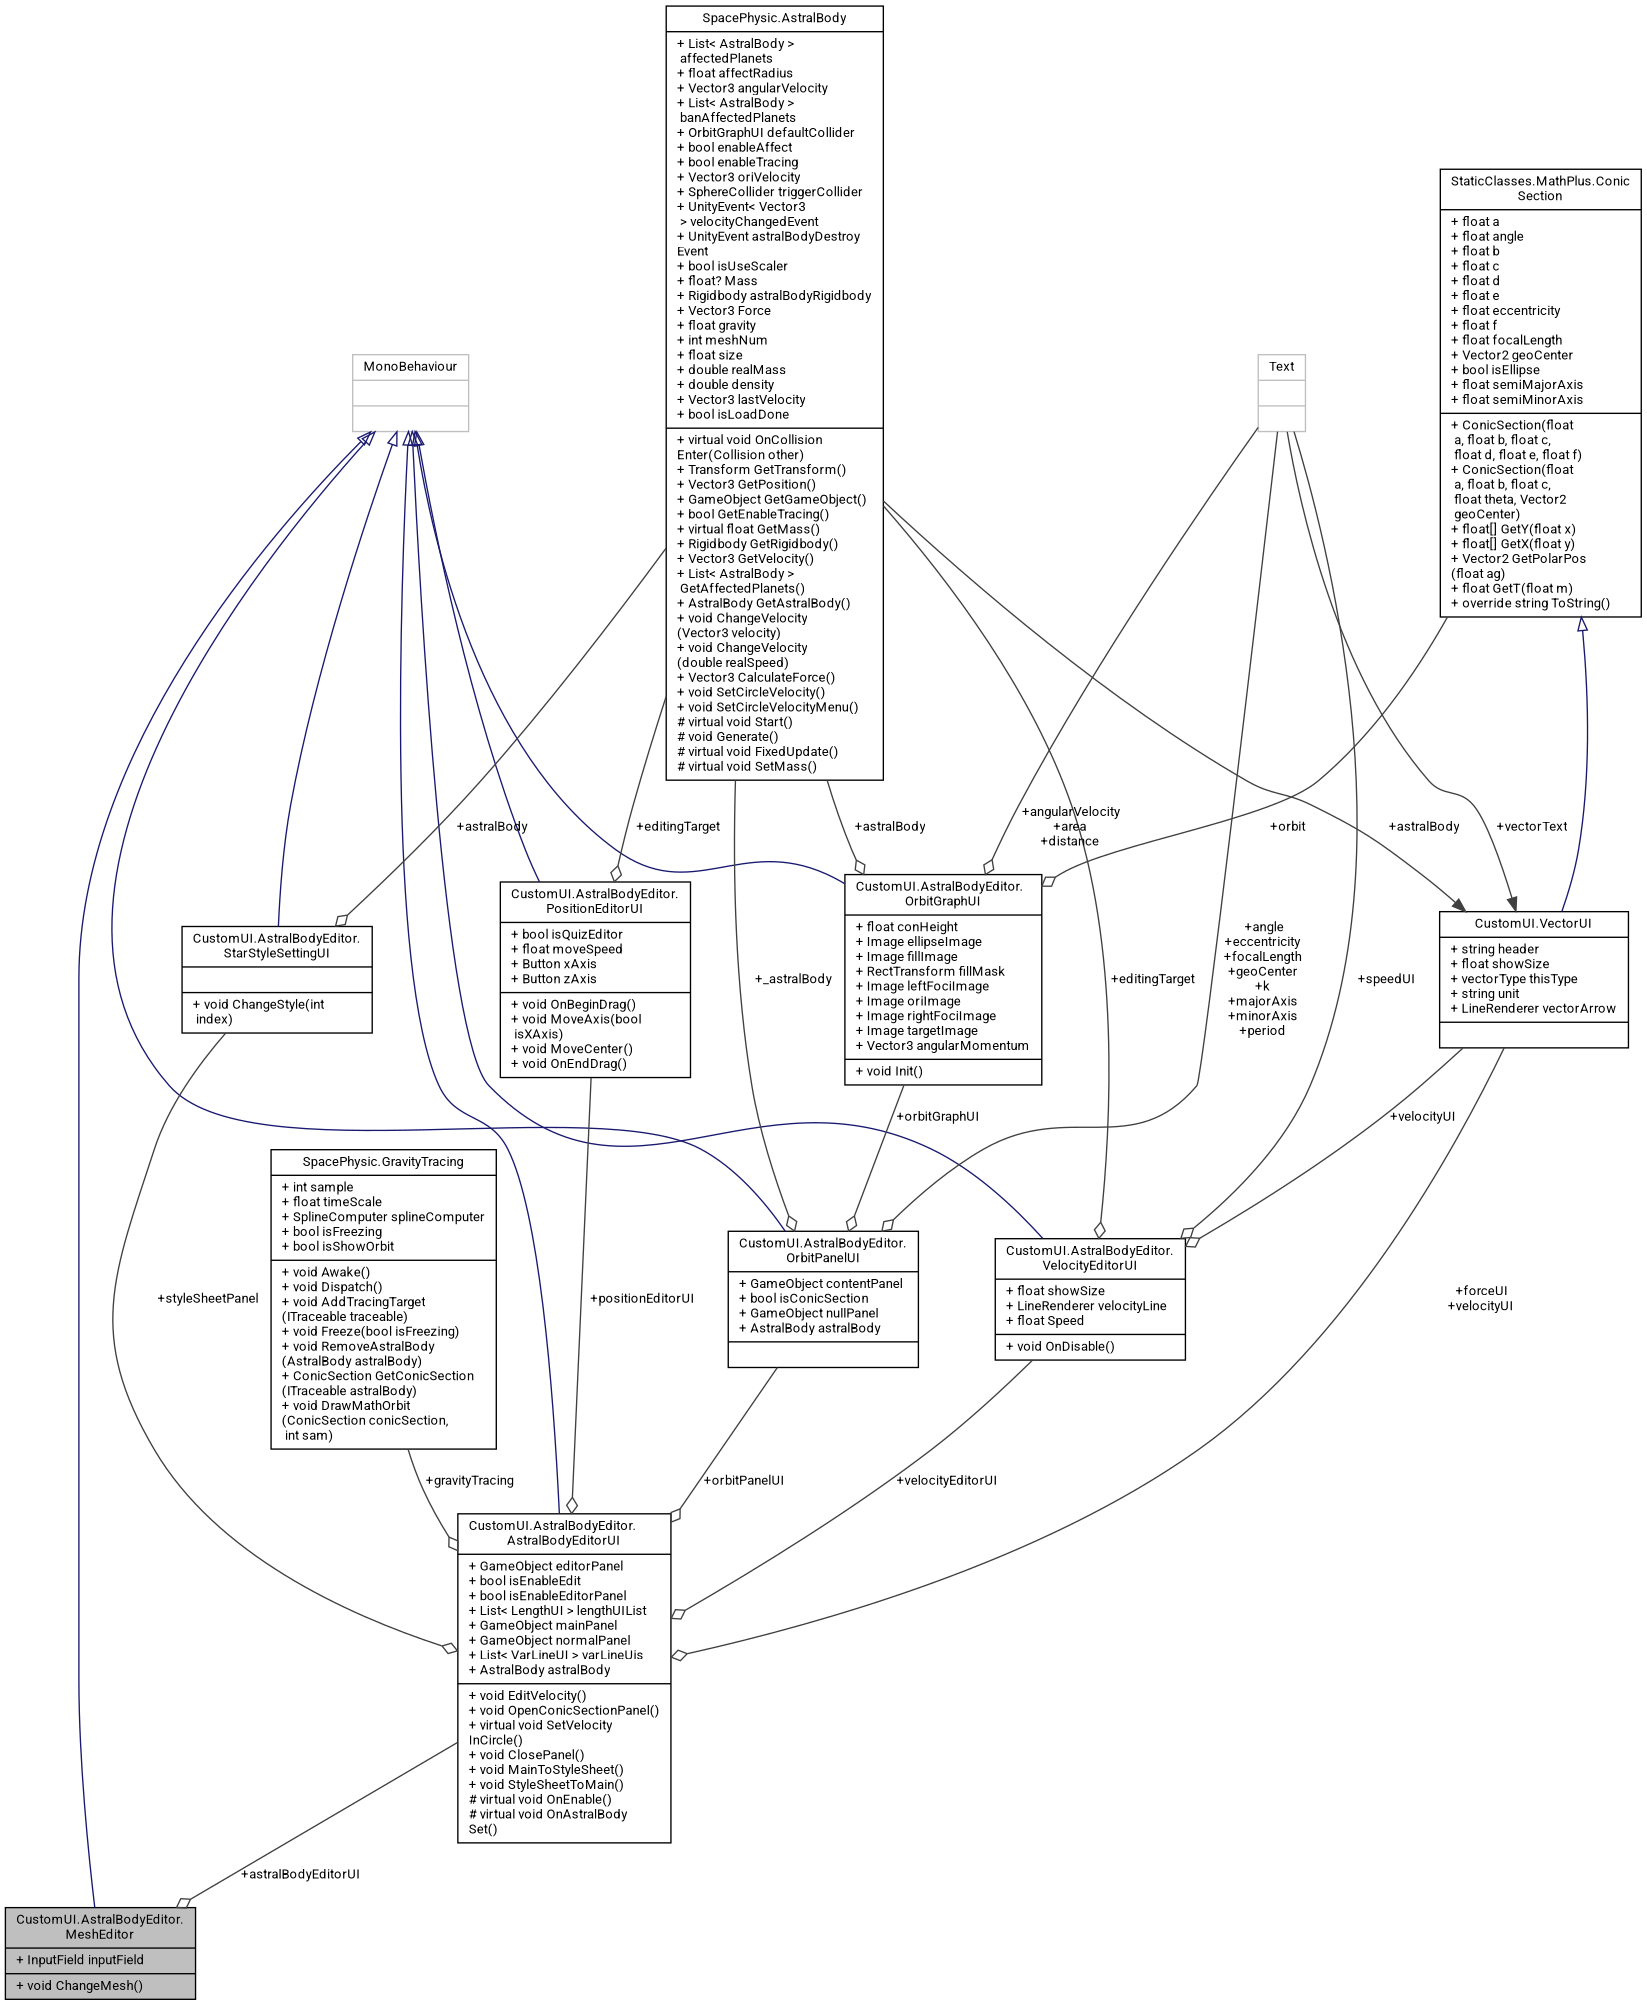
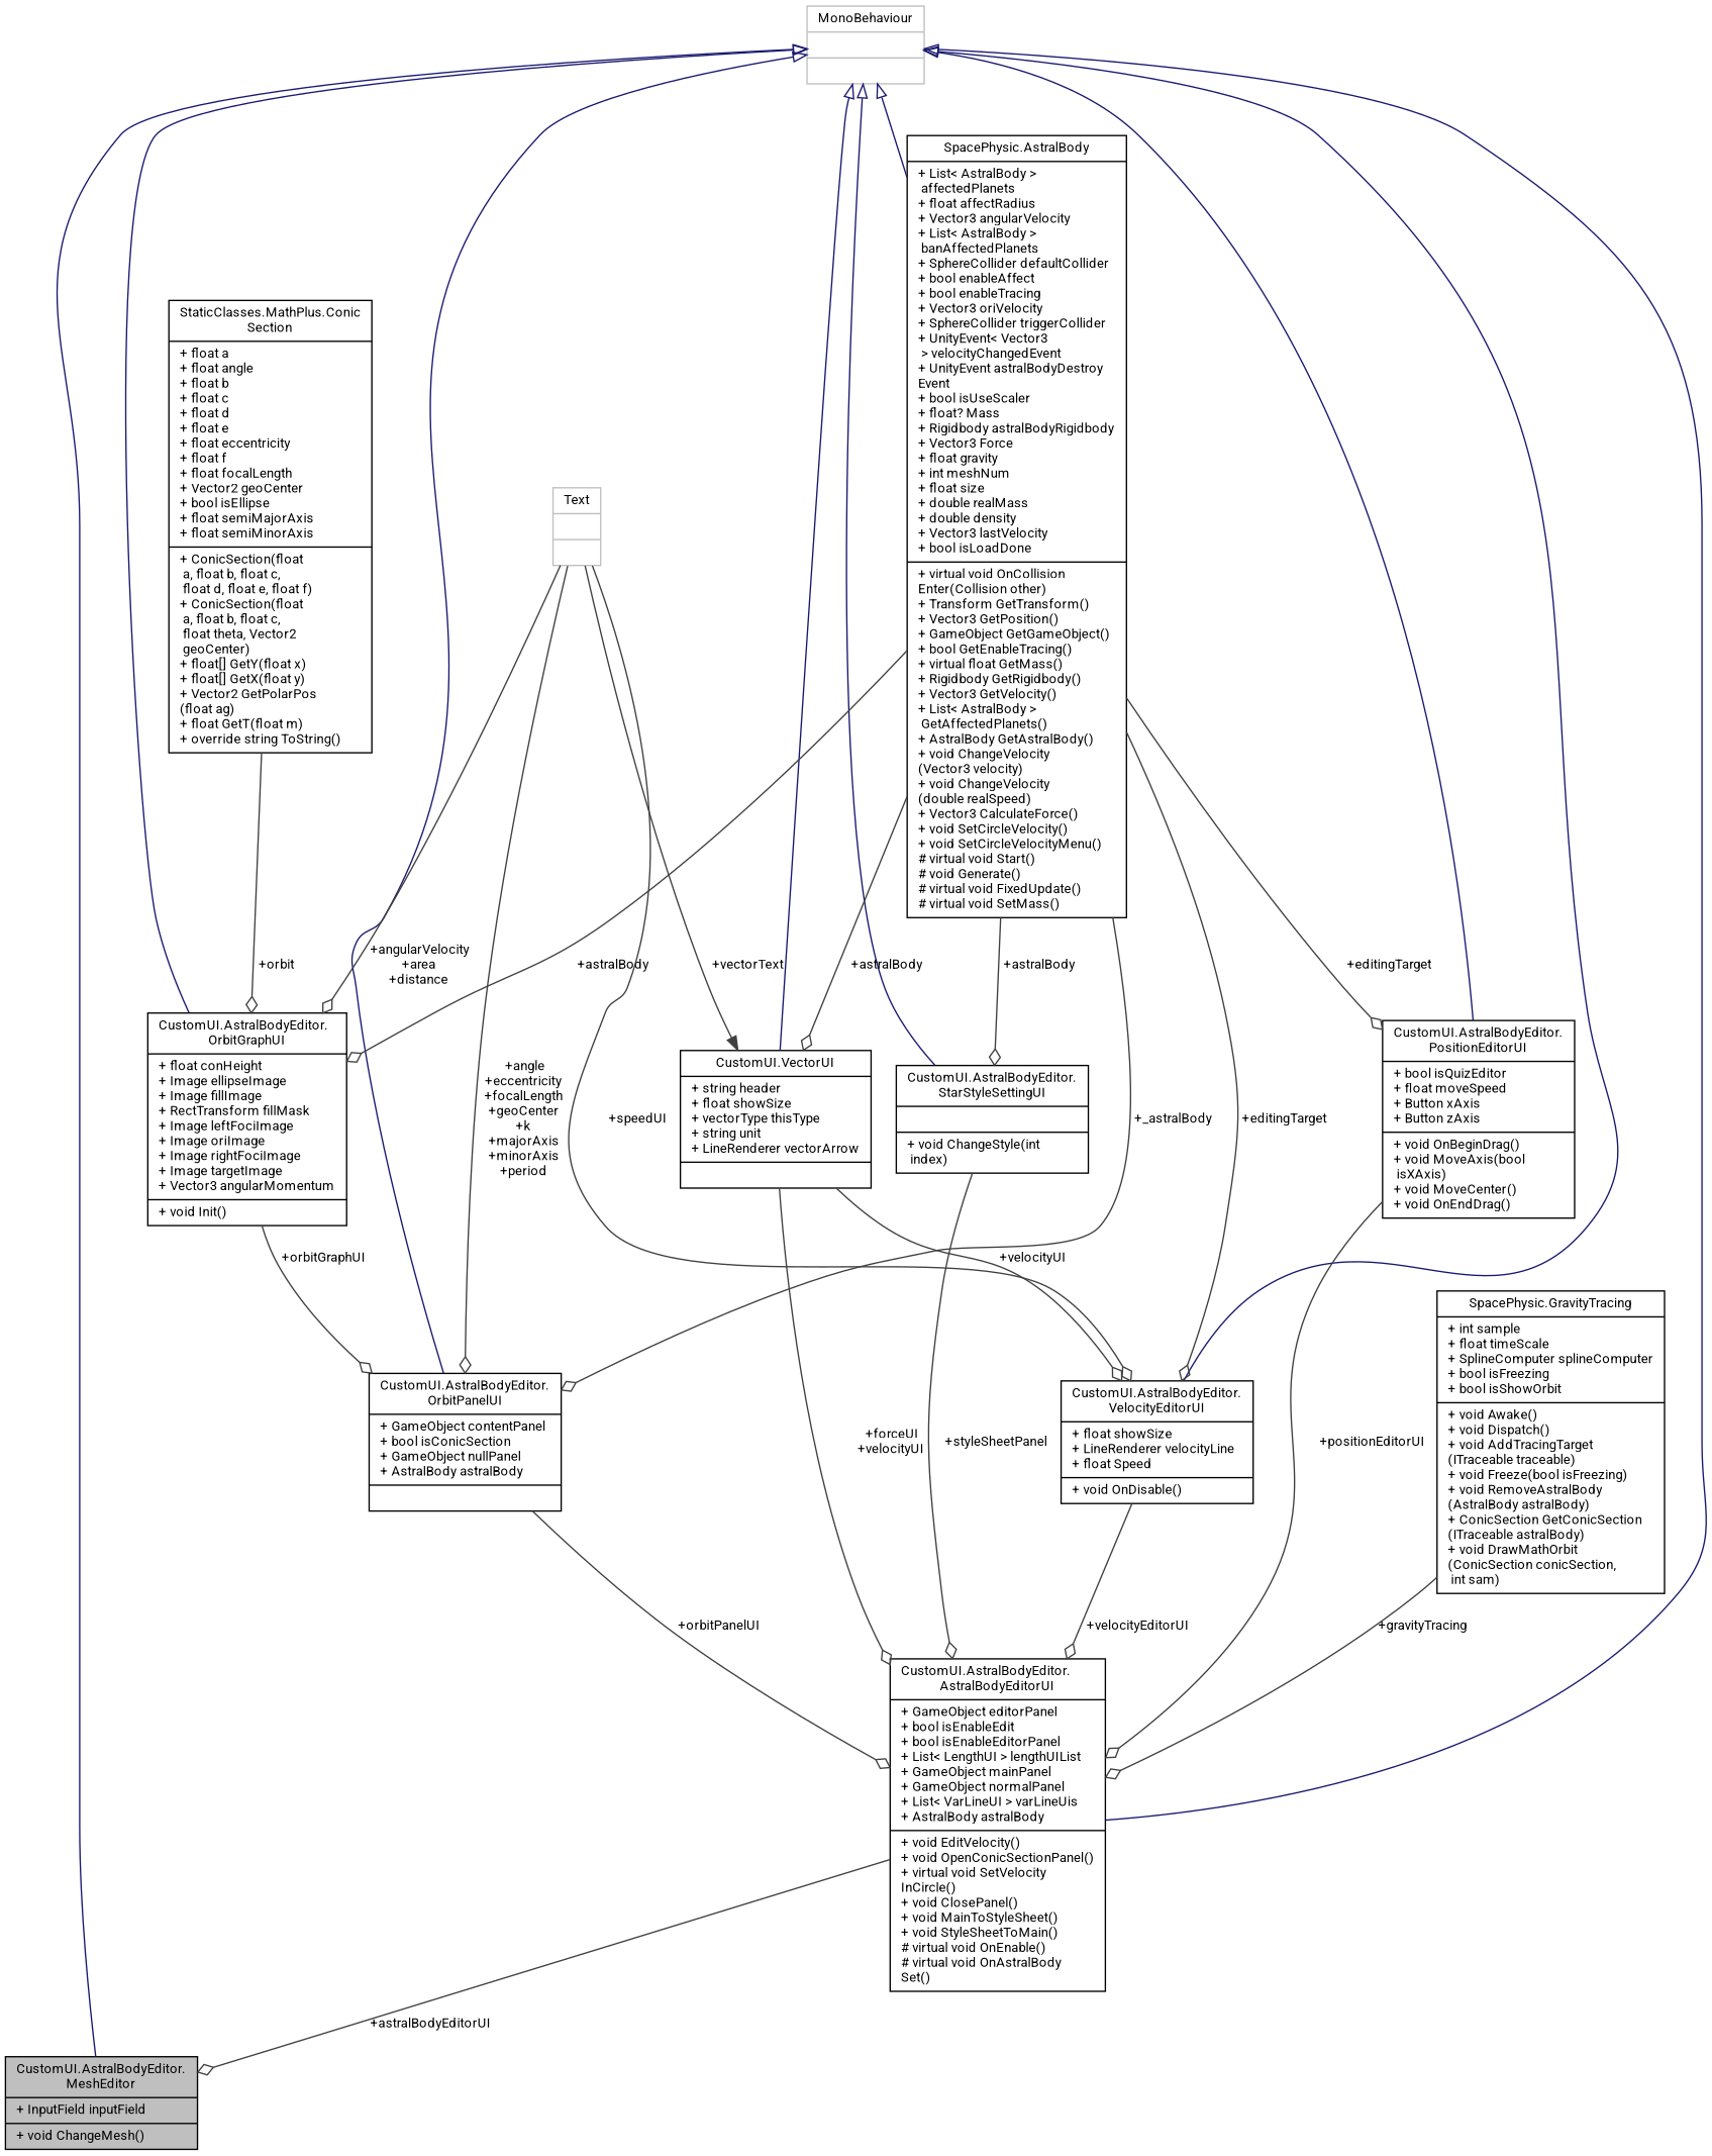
  digraph {
    fontname=Roboto
    node [color=black fillcolor=white fontname=Roboto fontsize=10 shape=record style=filled]
    edge [color=grey25 fontname=Roboto fontsize=10 labelfontname=Helvetica labelfontsize=10 style=solid arrowhead=odiamond]
    n1 [fillcolor=grey75 fontcolor=black height=0.2 label="{CustomUI.AstralBodyEditor.\lMeshEditor\n|+ InputField inputField\l|+ void ChangeMesh()\l}" width=0.4]
    n2 [color=grey75 height=0.2 label="{MonoBehaviour\n||}" width=0.4]
    n3 [height=0.2 label="{CustomUI.AstralBodyEditor.\lAstralBodyEditorUI\n|+ GameObject editorPanel\l+ bool isEnableEdit\l+ bool isEnableEditorPanel\l+ List\< LengthUI \> lengthUIList\l+ GameObject mainPanel\l+ GameObject normalPanel\l+ List\< VarLineUI \> varLineUis\l+ AstralBody astralBody\l|+ void EditVelocity()\l+ void OpenConicSectionPanel()\l+ virtual void SetVelocity\lInCircle()\l+ void ClosePanel()\l+ void MainToStyleSheet()\l+ void StyleSheetToMain()\l# virtual void OnEnable()\l# virtual void OnAstralBody\lSet()\l}" width=0.4]
    n4 [height=0.2 label="{CustomUI.VectorUI\n|+ string header\l+ float showSize\l+ vectorType thisType\l+ string unit\l+ LineRenderer vectorArrow\l|}" width=0.4]
-   n5 [height=0.2 label="{SpacePhysic.AstralBody\n|+ List\< AstralBody \>\l affectedPlanets\l+ float affectRadius\l+ Vector3 angularVelocity\l+ List\< AstralBody \>\l banAffectedPlanets\l+ OrbitGraphUI defaultCollider\l+ bool enableAffect\l+ bool enableTracing\l+ Vector3 oriVelocity\l+ SphereCollider triggerCollider\l+ UnityEvent\< Vector3\l \> velocityChangedEvent\l+ UnityEvent astralBodyDestroy\lEvent\l+ bool isUseScaler\l+ float? Mass\l+ Rigidbody astralBodyRigidbody\l+ Vector3 Force\l+ float gravity\l+ int meshNum\l+ float size\l+ double realMass\l+ double density\l+ Vector3 lastVelocity\l+ bool isLoadDone\l|+ virtual void OnCollision\lEnter(Collision other)\l+ Transform GetTransform()\l+ Vector3 GetPosition()\l+ GameObject GetGameObject()\l+ bool GetEnableTracing()\l+ virtual float GetMass()\l+ Rigidbody GetRigidbody()\l+ Vector3 GetVelocity()\l+ List\< AstralBody \>\l GetAffectedPlanets()\l+ AstralBody GetAstralBody()\l+ void ChangeVelocity\l(Vector3 velocity)\l+ void ChangeVelocity\l(double realSpeed)\l+ Vector3 CalculateForce()\l+ void SetCircleVelocity()\l+ void SetCircleVelocityMenu()\l# virtual void Start()\l# void Generate()\l# virtual void FixedUpdate()\l# virtual void SetMass()\l}" width=0.4]
+   n5 [height=0.2 label="{SpacePhysic.AstralBody\n|+ List\< AstralBody \>\l affectedPlanets\l+ float affectRadius\l+ Vector3 angularVelocity\l+ List\< AstralBody \>\l banAffectedPlanets\l+ SphereCollider defaultCollider\l+ bool enableAffect\l+ bool enableTracing\l+ Vector3 oriVelocity\l+ SphereCollider triggerCollider\l+ UnityEvent\< Vector3\l \> velocityChangedEvent\l+ UnityEvent astralBodyDestroy\lEvent\l+ bool isUseScaler\l+ float? Mass\l+ Rigidbody astralBodyRigidbody\l+ Vector3 Force\l+ float gravity\l+ int meshNum\l+ float size\l+ double realMass\l+ double density\l+ Vector3 lastVelocity\l+ bool isLoadDone\l|+ virtual void OnCollision\lEnter(Collision other)\l+ Transform GetTransform()\l+ Vector3 GetPosition()\l+ GameObject GetGameObject()\l+ bool GetEnableTracing()\l+ virtual float GetMass()\l+ Rigidbody GetRigidbody()\l+ Vector3 GetVelocity()\l+ List\< AstralBody \>\l GetAffectedPlanets()\l+ AstralBody GetAstralBody()\l+ void ChangeVelocity\l(Vector3 velocity)\l+ void ChangeVelocity\l(double realSpeed)\l+ Vector3 CalculateForce()\l+ void SetCircleVelocity()\l+ void SetCircleVelocityMenu()\l# virtual void Start()\l# void Generate()\l# virtual void FixedUpdate()\l# virtual void SetMass()\l}" width=0.4]
    n6 [height=0.2 label="{CustomUI.AstralBodyEditor.\lOrbitPanelUI\n|+ GameObject contentPanel\l+ bool isConicSection\l+ GameObject nullPanel\l+ AstralBody astralBody\l|}" width=0.4]
    n7 [height=0.2 label="{CustomUI.AstralBodyEditor.\lOrbitGraphUI\n|+ float conHeight\l+ Image ellipseImage\l+ Image fillImage\l+ RectTransform fillMask\l+ Image leftFociImage\l+ Image oriImage\l+ Image rightFociImage\l+ Image targetImage\l+ Vector3 angularMomentum\l|+ void Init()\l}" width=0.4]
    n8 [height=0.2 label="{CustomUI.AstralBodyEditor.\lStarStyleSettingUI\n||+ void ChangeStyle(int\l index)\l}" width=0.4]
    n9 [height=0.2 label="{CustomUI.AstralBodyEditor.\lVelocityEditorUI\n|+ float showSize\l+ LineRenderer velocityLine\l+ float Speed\l|+ void OnDisable()\l}" width=0.4]
    n10 [height=0.2 label="{CustomUI.AstralBodyEditor.\lPositionEditorUI\n|+ bool isQuizEditor\l+ float moveSpeed\l+ Button xAxis\l+ Button zAxis\l|+ void OnBeginDrag()\l+ void MoveAxis(bool\l isXAxis)\l+ void MoveCenter()\l+ void OnEndDrag()\l}" width=0.4]
    n11 [height=0.2 label="{SpacePhysic.GravityTracing\n|+ int sample\l+ float timeScale\l+ SplineComputer splineComputer\l+ bool isFreezing\l+ bool isShowOrbit\l|+ void Awake()\l+ void Dispatch()\l+ void AddTracingTarget\l(ITraceable traceable)\l+ void Freeze(bool isFreezing)\l+ void RemoveAstralBody\l(AstralBody astralBody)\l+ ConicSection GetConicSection\l(ITraceable astralBody)\l+ void DrawMathOrbit\l(ConicSection conicSection,\l int sam)\l}" width=0.4]
    n12 [color=grey75 height=0.2 label="{Text\n||}" width=0.4]
    n13 [height=0.2 label="{StaticClasses.MathPlus.Conic\lSection\n|+ float a\l+ float angle\l+ float b\l+ float c\l+ float d\l+ float e\l+ float eccentricity\l+ float f\l+ float focalLength\l+ Vector2 geoCenter\l+ bool isEllipse\l+ float semiMajorAxis\l+ float semiMinorAxis\l|+  ConicSection(float\l a, float b, float c,\l float d, float e, float f)\l+  ConicSection(float\l a, float b, float c,\l float theta, Vector2\l geoCenter)\l+ float[] GetY(float x)\l+ float[] GetX(float y)\l+ Vector2 GetPolarPos\l(float ag)\l+ float GetT(float m)\l+ override string ToString()\l}" width=0.4]
    n2 -> n1 [arrowtail=onormal color=midnightblue dir=back arrowhead=""]
    n2 -> n3 [arrowtail=onormal color=midnightblue dir=back arrowhead=""]
-   n13 -> n4 [arrowtail=onormal color=midnightblue dir=back arrowhead=""]
+   n2 -> n4 [arrowtail=onormal color=midnightblue dir=back arrowhead=""]
+   n2 -> n5 [arrowtail=onormal color=midnightblue dir=back arrowhead=""]
    n2 -> n6 [arrowtail=onormal color=midnightblue dir=back arrowhead=""]
    n2 -> n7 [arrowtail=onormal color=midnightblue dir=back arrowhead=""]
    n2 -> n8 [arrowtail=onormal color=midnightblue dir=back arrowhead=""]
    n2 -> n9 [arrowtail=onormal color=midnightblue dir=back arrowhead=""]
    n2 -> n10 [arrowtail=onormal color=midnightblue dir=back arrowhead=""]
    n3 -> n1 [label=" +astralBodyEditorUI"]
    n4 -> n3 [label=" +forceUI\n+velocityUI"]
    n4 -> n9 [label=" +velocityUI"]
-   n5 -> n4 [arrowhead=normal label=" +astralBody"]
+   n5 -> n4 [label=" +astralBody"]
    n5 -> n6 [label=" +_astralBody"]
    n5 -> n7 [label=" +astralBody"]
    n5 -> n8 [label=" +astralBody"]
    n5 -> n9 [label=" +editingTarget"]
    n5 -> n10 [label=" +editingTarget"]
    n6 -> n3 [label=" +orbitPanelUI"]
    n7 -> n6 [label=" +orbitGraphUI"]
    n8 -> n3 [label=" +styleSheetPanel"]
    n9 -> n3 [label=" +velocityEditorUI"]
    n10 -> n3 [label=" +positionEditorUI"]
    n11 -> n3 [label=" +gravityTracing"]
    n12 -> n4 [arrowhead=normal label=" +vectorText"]
    n12 -> n6 [label=" +angle\n+eccentricity\n+focalLength\n+geoCenter\n+k\n+majorAxis\n+minorAxis\n+period"]
    n12 -> n7 [label=" +angularVelocity\n+area\n+distance"]
    n12 -> n9 [label=" +speedUI"]
    n13 -> n7 [label=" +orbit"]
  }
